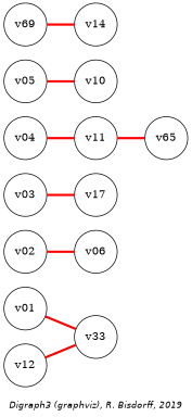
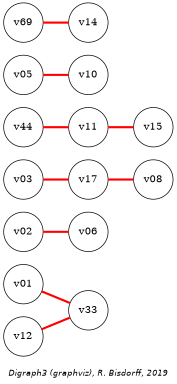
  strict graph {
    fontname="Helvetica-Oblique"
    fontsize=12
    label="\nDigraph3 (graphviz), R. Bisdorff, 2019"
    rankdir=LR
    node [shape=circle]
    edge [arrowhead=none arrowtail=none color=red dir=both style="setlinewidth(3)"]
    n1 [label=v01]
    n2 [label=v33]
    n3 [label=v02]
    n4 [label=v06]
    n5 [label=v03]
    n6 [label=v17]
-   n8 [label=v04]
+   n7 [label=v08]
+   n8 [label=v44]
    n9 [label=v11]
-   n10 [label=v65]
+   n10 [label=v15]
    n11 [label=v05]
    n12 [label=v10]
    n13 [label=v69]
    n14 [label=v14]
    n15 [label=v12]
    n1 -- n2
    n3 -- n4
    n5 -- n6
+   n6 -- n7
    n8 -- n9
    n9 -- n10
    n11 -- n12
    n13 -- n14
    n15 -- n2
  }
